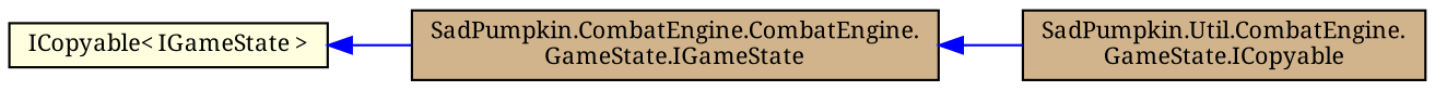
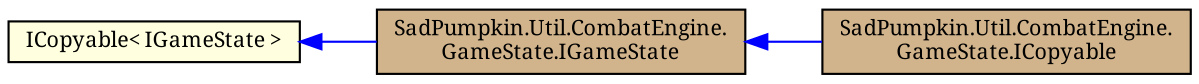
  digraph {
    fontname="Noto Serif"
    rankdir=LR
    node [color=black fillcolor=tan fontname="Noto Serif" fontsize=10 shape=record style=filled]
    edge [color=blue dir=back fontname="Noto Serif" fontsize=10 labelfontname=Helvetica labelfontsize=10 style=solid]
-   n1 [fontcolor=black height=0.2 label="SadPumpkin.CombatEngine.CombatEngine.\lGameState.IGameState" width=0.4]
+   n1 [fontcolor=black height=0.2 label="SadPumpkin.Util.CombatEngine.\lGameState.IGameState" width=0.4]
    n2 [height=0.2 label="SadPumpkin.Util.CombatEngine.\lGameState.ICopyable" width=0.4]
    n3 [fillcolor=lightyellow height=0.2 label="ICopyable\< IGameState \>" width=0.4]
    n1 -> n2
    n3 -> n1
  }
